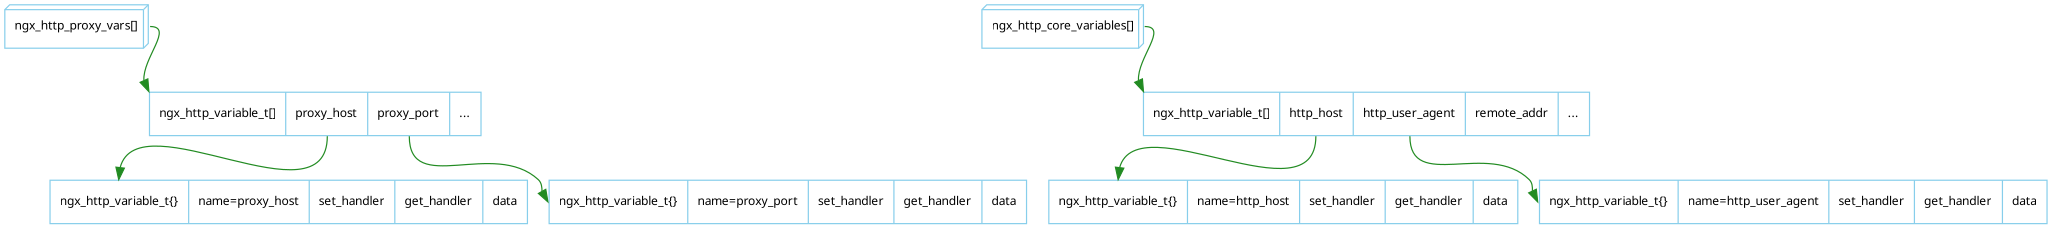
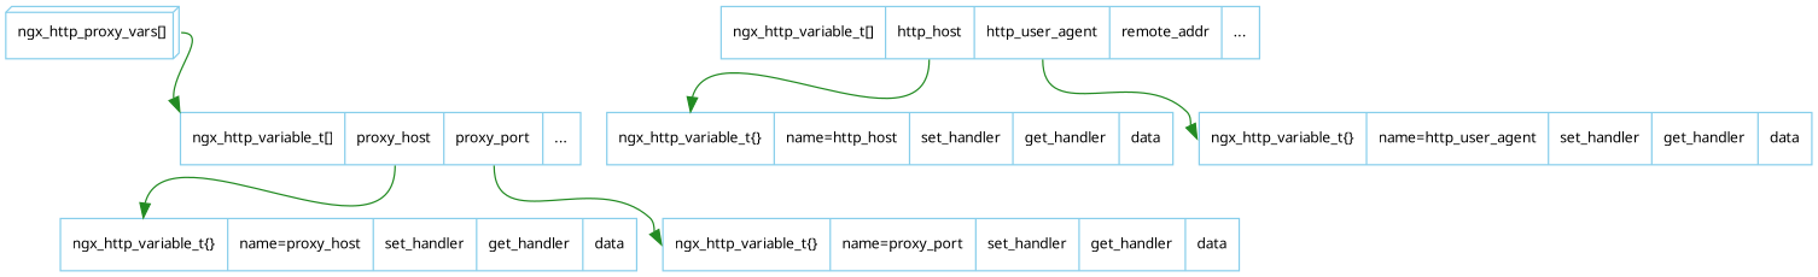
  digraph {
    rankdir=TB
    node [color=skyblue fontname=Verdana fontsize=10 shape=record]
    edge [color=forestgreen fontname=Verdana fontsize=10 headport=head tailport=e]
    n1 [label="ngx_http_proxy_vars\[\]" shape=box3d]
    n2 [label="<head>ngx_http_variable_t\[\]|<host>proxy_host|<port>proxy_port|..."]
    n3 [label="<head>ngx_http_variable_t\{\}|name=proxy_host|set_handler|get_handler|data"]
    n4 [label="<head>ngx_http_variable_t\{\}|name=proxy_port|set_handler|get_handler|data"]
-   n5 [label="ngx_http_core_variables\[\]" shape=box3d]
    n6 [label="<head>ngx_http_variable_t\[\]|<host>http_host|<user_agent>http_user_agent|<remote_addr>remote_addr|..."]
    n7 [label="<head>ngx_http_variable_t\{\}|name=http_host|set_handler|get_handler|data"]
    n8 [label="<head>ngx_http_variable_t\{\}|name=http_user_agent|set_handler|get_handler|data"]
    n1 -> n2 [headport="head:nw"]
    n2 -> n3 [tailport=host]
    n2 -> n4 [tailport=port]
-   n5 -> n6 [headport="head:nw"]
    n6 -> n7 [tailport=host]
    n6 -> n8 [tailport=user_agent]
  }
